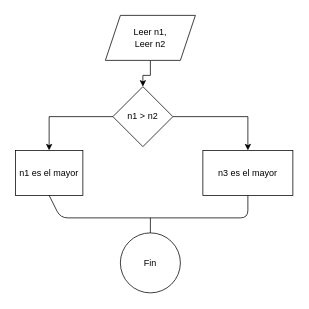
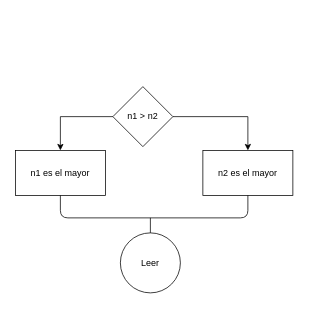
  <mxCell id="0" />
  <mxCell id="1" parent="0" />
- <mxCell id="2" value="" style="edgeStyle=orthogonalEdgeStyle;rounded=0;orthogonalLoop=1;jettySize=auto;html=1;" edge="1" parent="1" source="3" target="6"><mxGeometry relative="1" as="geometry" /></mxCell>
- <mxCell id="3" value="Leer n1,&lt;br&gt;Leer n2" style="shape=parallelogram;perimeter=parallelogramPerimeter;whiteSpace=wrap;html=1;fixedSize=1;" vertex="1" parent="1"><mxGeometry x="140" y="20" width="120" height="60" as="geometry" /></mxCell>
  <mxCell id="4" style="edgeStyle=orthogonalEdgeStyle;rounded=0;orthogonalLoop=1;jettySize=auto;html=1;" edge="1" parent="1" source="6" target="7"><mxGeometry relative="1" as="geometry" /></mxCell>
  <mxCell id="5" style="edgeStyle=orthogonalEdgeStyle;rounded=0;orthogonalLoop=1;jettySize=auto;html=1;" edge="1" parent="1" source="6" target="8"><mxGeometry relative="1" as="geometry" /></mxCell>
  <mxCell id="6" value="n1 &amp;gt; n2" style="rhombus;whiteSpace=wrap;html=1;" vertex="1" parent="1"><mxGeometry x="150" y="115" width="80" height="80" as="geometry" /></mxCell>
- <mxCell id="7" value="n1 es el mayor" style="rounded=0;whiteSpace=wrap;html=1;" vertex="1" parent="1"><mxGeometry x="20" y="200" width="90" height="60" as="geometry" /></mxCell>
- <mxCell id="8" value="n3 es el mayor" style="rounded=0;whiteSpace=wrap;html=1;" vertex="1" parent="1"><mxGeometry x="270" y="200" width="120" height="60" as="geometry" /></mxCell>
- <mxCell id="9" value="Fin" style="ellipse;whiteSpace=wrap;html=1;aspect=fixed;" vertex="1" parent="1"><mxGeometry x="160" y="310" width="80" height="80" as="geometry" /></mxCell>
+ <mxCell id="7" value="n1 es el mayor" style="rounded=0;whiteSpace=wrap;html=1;" vertex="1" parent="1"><mxGeometry x="20" y="200" width="120" height="60" as="geometry" /></mxCell>
+ <mxCell id="8" value="n2 es el mayor" style="rounded=0;whiteSpace=wrap;html=1;" vertex="1" parent="1"><mxGeometry x="270" y="200" width="120" height="60" as="geometry" /></mxCell>
+ <mxCell id="9" value="Leer" style="ellipse;whiteSpace=wrap;html=1;aspect=fixed;" vertex="1" parent="1"><mxGeometry x="160" y="310" width="80" height="80" as="geometry" /></mxCell>
  <mxCell id="10" value="" style="endArrow=none;html=1;entryX=0.5;entryY=1;entryDx=0;entryDy=0;exitX=0.5;exitY=1;exitDx=0;exitDy=0;" edge="1" parent="1" source="7" target="8"><mxGeometry width="50" height="50" relative="1" as="geometry"><mxPoint x="70" y="280" as="sourcePoint" /><mxPoint x="330" y="280" as="targetPoint" /><Array as="points"><mxPoint x="80" y="290" /><mxPoint x="330" y="290" /></Array></mxGeometry></mxCell>
  <mxCell id="11" value="" style="endArrow=none;html=1;exitX=0.5;exitY=0;exitDx=0;exitDy=0;" edge="1" parent="1" source="9"><mxGeometry width="50" height="50" relative="1" as="geometry"><mxPoint x="190" y="230" as="sourcePoint" /><mxPoint x="200" y="290" as="targetPoint" /></mxGeometry></mxCell>
